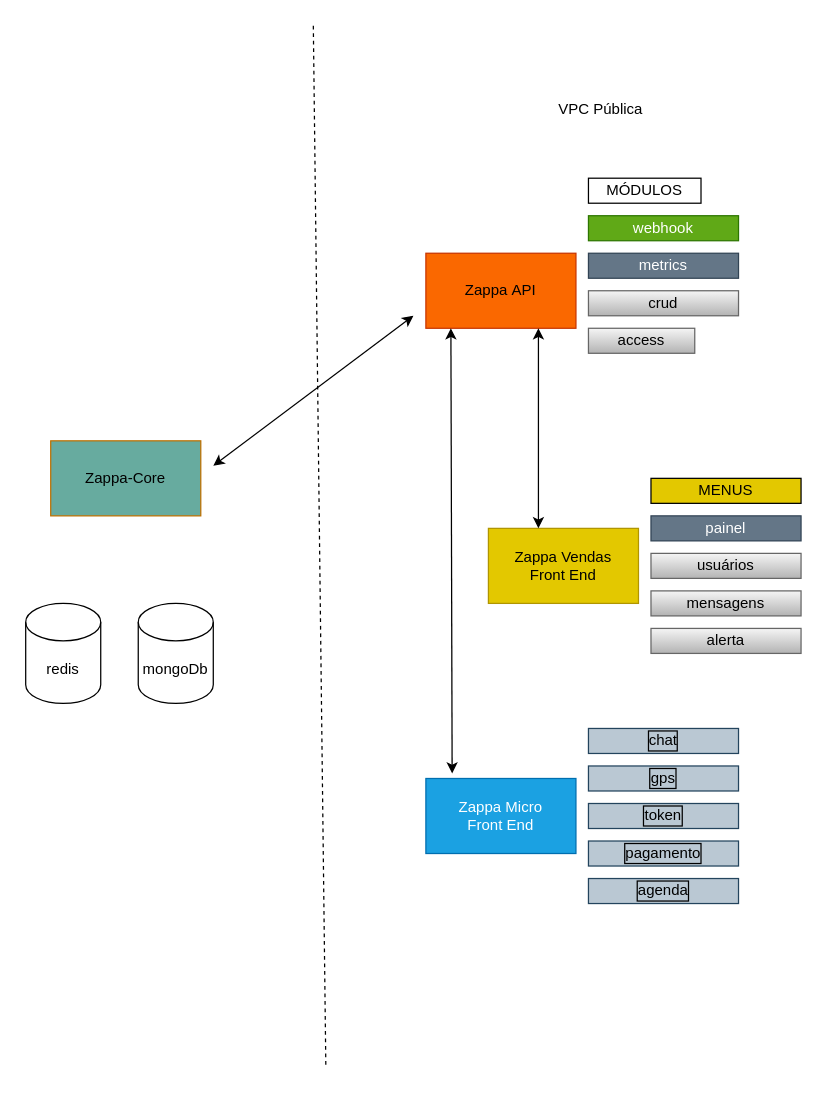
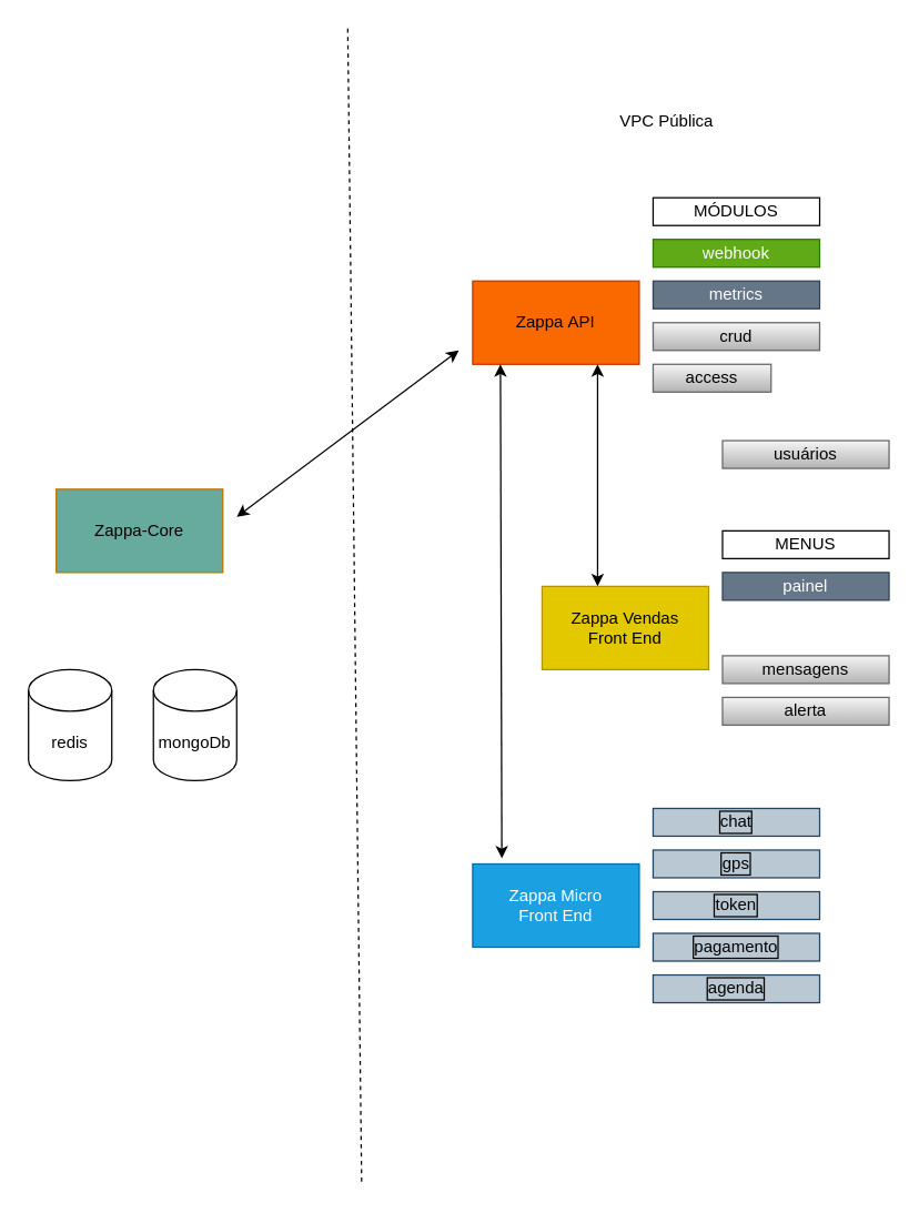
  <mxCell id="0" />
  <mxCell id="1" parent="0" />
  <mxCell id="2" value="Zappa-Core" style="rounded=0;whiteSpace=wrap;html=1;fillColor=#67AB9F;fontColor=#000000;strokeColor=#BD7000;" parent="1" vertex="1"><mxGeometry x="40" y="352" width="120" height="60" as="geometry" /></mxCell>
  <mxCell id="3" value="Zappa&amp;nbsp;&lt;span style=&quot;background-color: initial;&quot;&gt;API&lt;/span&gt;" style="rounded=0;whiteSpace=wrap;html=1;fillColor=#fa6800;fontColor=#000000;strokeColor=#C73500;" parent="1" vertex="1"><mxGeometry x="340" y="202" width="120" height="60" as="geometry" /></mxCell>
  <mxCell id="4" value="redis" style="shape=cylinder3;whiteSpace=wrap;html=1;boundedLbl=1;backgroundOutline=1;size=15;" parent="1" vertex="1"><mxGeometry x="20" y="482" width="60" height="80" as="geometry" /></mxCell>
  <mxCell id="5" value="access" style="rounded=0;whiteSpace=wrap;html=1;fillColor=#f5f5f5;strokeColor=#666666;gradientColor=#b3b3b3;fontColor=#000000;" parent="1" vertex="1"><mxGeometry x="470" y="262" width="85" height="20" as="geometry" /></mxCell>
  <mxCell id="6" value="Zappa Micro&lt;br&gt;Front End" style="rounded=0;whiteSpace=wrap;html=1;fillColor=#1ba1e2;fontColor=#ffffff;strokeColor=#006EAF;" parent="1" vertex="1"><mxGeometry x="340" y="622" width="120" height="60" as="geometry" /></mxCell>
  <mxCell id="7" value="webhook" style="rounded=0;whiteSpace=wrap;html=1;fillColor=#60a917;fontColor=#ffffff;strokeColor=#2D7600;" parent="1" vertex="1"><mxGeometry x="470" y="172" width="120" height="20" as="geometry" /></mxCell>
  <mxCell id="8" value="crud" style="rounded=0;whiteSpace=wrap;html=1;fillColor=#f5f5f5;strokeColor=#666666;gradientColor=#b3b3b3;fontColor=#000000;" parent="1" vertex="1"><mxGeometry x="470" y="232" width="120" height="20" as="geometry" /></mxCell>
  <mxCell id="9" value="metrics" style="rounded=0;whiteSpace=wrap;html=1;fillColor=#647687;strokeColor=#314354;fontColor=#ffffff;" parent="1" vertex="1"><mxGeometry x="470" y="202" width="120" height="20" as="geometry" /></mxCell>
  <mxCell id="10" value="chat" style="rounded=0;whiteSpace=wrap;html=1;fillColor=#bac8d3;strokeColor=#23445d;labelBorderColor=default;fontColor=#000000;" parent="1" vertex="1"><mxGeometry x="470" y="582" width="120" height="20" as="geometry" /></mxCell>
  <mxCell id="11" value="gps" style="rounded=0;whiteSpace=wrap;html=1;fillColor=#bac8d3;strokeColor=#23445d;labelBorderColor=default;fontColor=#000000;" parent="1" vertex="1"><mxGeometry x="470" y="612" width="120" height="20" as="geometry" /></mxCell>
  <mxCell id="12" value="token" style="rounded=0;whiteSpace=wrap;html=1;fillColor=#bac8d3;strokeColor=#23445d;labelBorderColor=default;fontColor=#000000;" parent="1" vertex="1"><mxGeometry x="470" y="642" width="120" height="20" as="geometry" /></mxCell>
  <mxCell id="13" value="mongoDb" style="shape=cylinder3;whiteSpace=wrap;html=1;boundedLbl=1;backgroundOutline=1;size=15;" parent="1" vertex="1"><mxGeometry x="110" y="482" width="60" height="80" as="geometry" /></mxCell>
  <mxCell id="14" value="pagamento" style="rounded=0;whiteSpace=wrap;html=1;fillColor=#bac8d3;strokeColor=#23445d;labelBorderColor=default;fontColor=#000000;" parent="1" vertex="1"><mxGeometry x="470" y="672" width="120" height="20" as="geometry" /></mxCell>
  <mxCell id="15" value="agenda" style="rounded=0;whiteSpace=wrap;html=1;fillColor=#bac8d3;strokeColor=#23445d;labelBorderColor=default;fontColor=#000000;" parent="1" vertex="1"><mxGeometry x="470" y="702" width="120" height="20" as="geometry" /></mxCell>
  <mxCell id="16" value="" style="endArrow=classic;startArrow=classic;html=1;rounded=0;" parent="1" edge="1"><mxGeometry width="50" height="50" relative="1" as="geometry"><mxPoint x="170" y="372" as="sourcePoint" /><mxPoint x="330" y="252" as="targetPoint" /></mxGeometry></mxCell>
  <mxCell id="17" value="" style="endArrow=classic;startArrow=classic;html=1;rounded=0;exitX=0.175;exitY=-0.067;exitDx=0;exitDy=0;exitPerimeter=0;" parent="1" edge="1" source="6"><mxGeometry width="50" height="50" relative="1" as="geometry"><mxPoint x="360" y="422" as="sourcePoint" /><mxPoint x="360" y="262" as="targetPoint" /></mxGeometry></mxCell>
- <mxCell id="18" value="MÓDULOS" style="rounded=0;whiteSpace=wrap;html=1;" parent="1" vertex="1"><mxGeometry x="470" y="142" width="90" height="20" as="geometry" /></mxCell>
+ <mxCell id="18" value="MÓDULOS" style="rounded=0;whiteSpace=wrap;html=1;" parent="1" vertex="1"><mxGeometry x="470" y="142" width="120" height="20" as="geometry" /></mxCell>
  <mxCell id="19" value="Zappa Vendas&lt;br&gt;Front End" style="rounded=0;whiteSpace=wrap;html=1;fillColor=#e3c800;fontColor=#000000;strokeColor=#B09500;" vertex="1" parent="1"><mxGeometry x="390" y="422" width="120" height="60" as="geometry" /></mxCell>
  <mxCell id="20" value="alerta" style="rounded=0;whiteSpace=wrap;html=1;fillColor=#f5f5f5;strokeColor=#666666;gradientColor=#b3b3b3;fontColor=#000000;" vertex="1" parent="1"><mxGeometry x="520" y="502" width="120" height="20" as="geometry" /></mxCell>
  <mxCell id="21" value="painel" style="rounded=0;whiteSpace=wrap;html=1;fillColor=#647687;fontColor=#ffffff;strokeColor=#314354;" vertex="1" parent="1"><mxGeometry x="520" y="412" width="120" height="20" as="geometry" /></mxCell>
  <mxCell id="22" value="mensagens" style="rounded=0;whiteSpace=wrap;html=1;fillColor=#f5f5f5;strokeColor=#666666;gradientColor=#b3b3b3;fontColor=#000000;" vertex="1" parent="1"><mxGeometry x="520" y="472" width="120" height="20" as="geometry" /></mxCell>
- <mxCell id="23" value="usuários" style="rounded=0;whiteSpace=wrap;html=1;fillColor=#f5f5f5;strokeColor=#666666;gradientColor=#b3b3b3;fontColor=#000000;" vertex="1" parent="1"><mxGeometry x="520" y="442" width="120" height="20" as="geometry" /></mxCell>
- <mxCell id="24" value="MENUS" style="rounded=0;whiteSpace=wrap;html=1;fillColor=#e3c800;" vertex="1" parent="1"><mxGeometry x="520" y="382" width="120" height="20" as="geometry" /></mxCell>
+ <mxCell id="23" value="usuários" style="rounded=0;whiteSpace=wrap;html=1;fillColor=#f5f5f5;strokeColor=#666666;gradientColor=#b3b3b3;fontColor=#000000;" vertex="1" parent="1"><mxGeometry x="520" y="317" width="120" height="20" as="geometry" /></mxCell>
+ <mxCell id="24" value="MENUS" style="rounded=0;whiteSpace=wrap;html=1;" vertex="1" parent="1"><mxGeometry x="520" y="382" width="120" height="20" as="geometry" /></mxCell>
  <mxCell id="25" value="" style="endArrow=classic;startArrow=classic;html=1;rounded=0;" edge="1" parent="1"><mxGeometry width="50" height="50" relative="1" as="geometry"><mxPoint x="430" y="422" as="sourcePoint" /><mxPoint x="430" y="262" as="targetPoint" /></mxGeometry></mxCell>
  <mxCell id="26" value="" style="endArrow=none;dashed=1;html=1;rounded=0;" edge="1" parent="1"><mxGeometry width="50" height="50" relative="1" as="geometry"><mxPoint x="250" y="20" as="sourcePoint" /><mxPoint x="260" y="852" as="targetPoint" /></mxGeometry></mxCell>
  <mxCell id="27" value="VPC Pública" style="text;html=1;align=center;verticalAlign=middle;whiteSpace=wrap;rounded=0;" vertex="1" parent="1"><mxGeometry x="430" y="72" width="100" height="30" as="geometry" /></mxCell>
